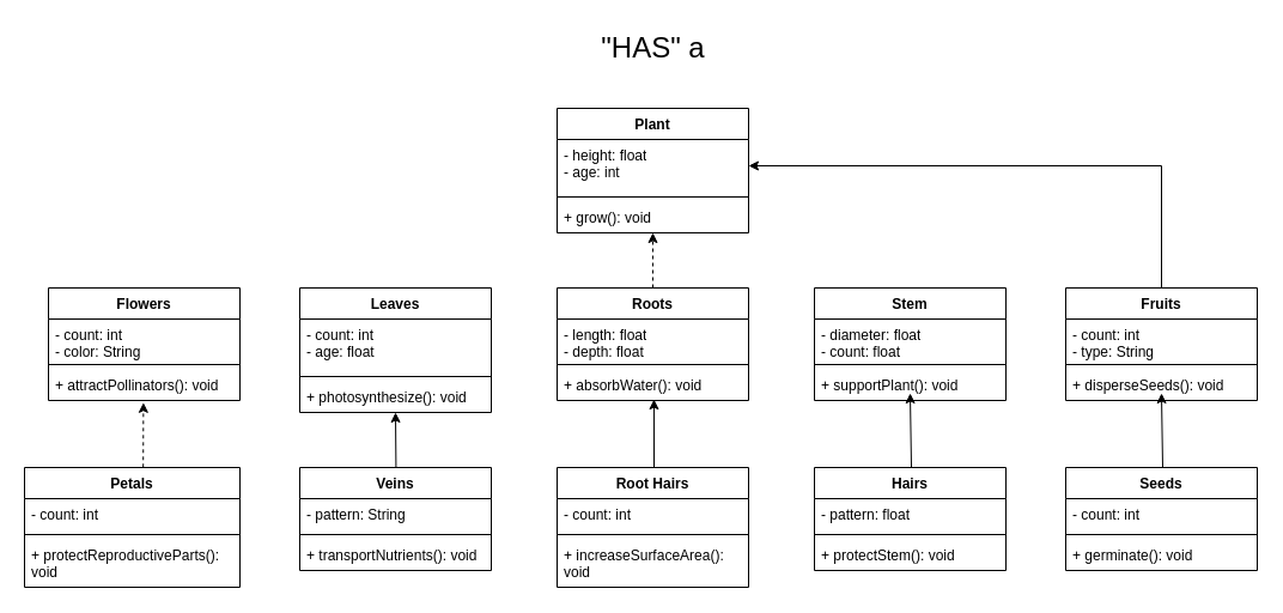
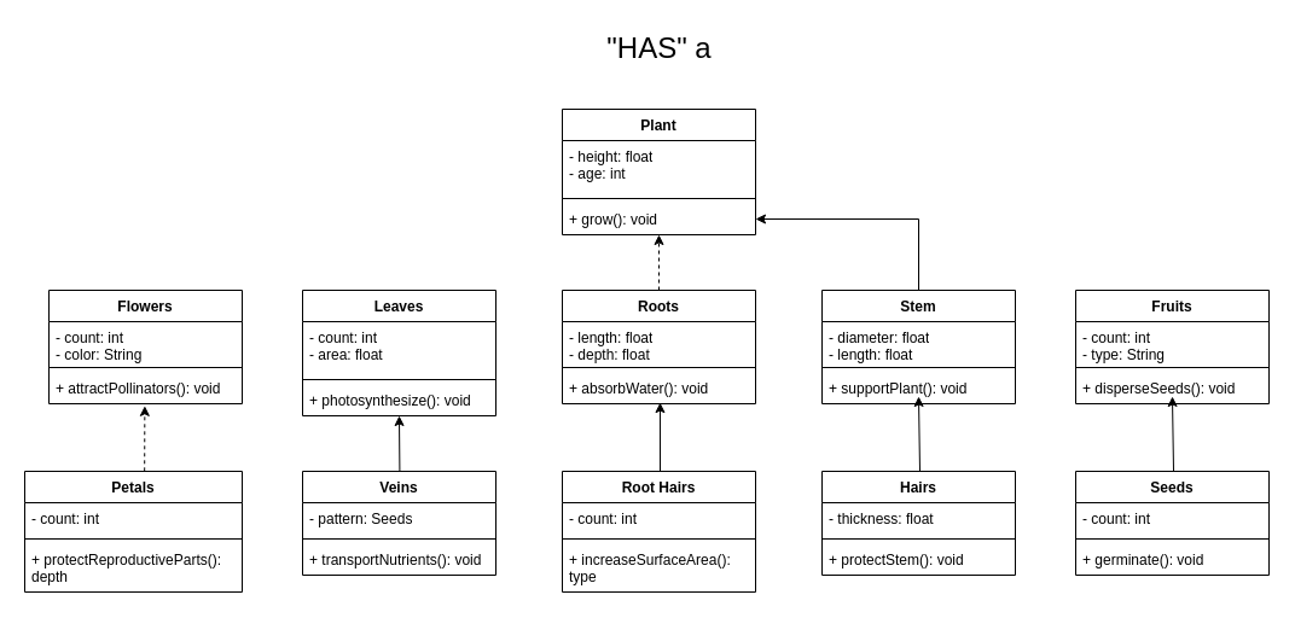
  <mxCell id="0" />
  <mxCell id="1" parent="0" />
  <mxCell id="2" value="Plant" style="swimlane;fontStyle=1;align=center;verticalAlign=top;childLayout=stackLayout;horizontal=1;startSize=26;horizontalStack=0;resizeParent=1;resizeParentMax=0;resizeLast=0;collapsible=1;marginBottom=0;whiteSpace=wrap;html=1;" vertex="1" parent="1"><mxGeometry x="465" y="90" width="160" height="104" as="geometry" /></mxCell>
  <mxCell id="3" value="- height: float&lt;div&gt;- age: int &lt;/div&gt;" style="text;strokeColor=none;fillColor=none;align=left;verticalAlign=top;spacingLeft=4;spacingRight=4;overflow=hidden;rotatable=0;points=[[0,0.5],[1,0.5]];portConstraint=eastwest;whiteSpace=wrap;html=1;" vertex="1" parent="2"><mxGeometry y="26" width="160" height="44" as="geometry" /></mxCell>
  <mxCell id="4" value="" style="line;strokeWidth=1;fillColor=none;align=left;verticalAlign=middle;spacingTop=-1;spacingLeft=3;spacingRight=3;rotatable=0;labelPosition=right;points=[];portConstraint=eastwest;strokeColor=inherit;" vertex="1" parent="2"><mxGeometry y="70" width="160" height="8" as="geometry" /></mxCell>
  <mxCell id="5" value="+ grow(): void" style="text;strokeColor=none;fillColor=none;align=left;verticalAlign=top;spacingLeft=4;spacingRight=4;overflow=hidden;rotatable=0;points=[[0,0.5],[1,0.5]];portConstraint=eastwest;whiteSpace=wrap;html=1;" vertex="1" parent="2"><mxGeometry y="78" width="160" height="26" as="geometry" /></mxCell>
  <mxCell id="6" value="Roots&lt;div&gt;&lt;br&gt;&lt;/div&gt;" style="swimlane;fontStyle=1;align=center;verticalAlign=top;childLayout=stackLayout;horizontal=1;startSize=26;horizontalStack=0;resizeParent=1;resizeParentMax=0;resizeLast=0;collapsible=1;marginBottom=0;whiteSpace=wrap;html=1;" vertex="1" parent="1"><mxGeometry x="465" y="240" width="160" height="94" as="geometry" /></mxCell>
  <mxCell id="7" value="- length: float&lt;div&gt;- depth: float&lt;br&gt;&lt;/div&gt;" style="text;strokeColor=none;fillColor=none;align=left;verticalAlign=top;spacingLeft=4;spacingRight=4;overflow=hidden;rotatable=0;points=[[0,0.5],[1,0.5]];portConstraint=eastwest;whiteSpace=wrap;html=1;" vertex="1" parent="6"><mxGeometry y="26" width="160" height="34" as="geometry" /></mxCell>
  <mxCell id="8" value="" style="line;strokeWidth=1;fillColor=none;align=left;verticalAlign=middle;spacingTop=-1;spacingLeft=3;spacingRight=3;rotatable=0;labelPosition=right;points=[];portConstraint=eastwest;strokeColor=inherit;" vertex="1" parent="6"><mxGeometry y="60" width="160" height="8" as="geometry" /></mxCell>
  <mxCell id="9" value="+ absorbWater(): void" style="text;strokeColor=none;fillColor=none;align=left;verticalAlign=top;spacingLeft=4;spacingRight=4;overflow=hidden;rotatable=0;points=[[0,0.5],[1,0.5]];portConstraint=eastwest;whiteSpace=wrap;html=1;" vertex="1" parent="6"><mxGeometry y="68" width="160" height="26" as="geometry" /></mxCell>
+ <mxCell id="10" style="edgeStyle=orthogonalEdgeStyle;rounded=0;orthogonalLoop=1;jettySize=auto;html=1;entryX=1;entryY=0.5;entryDx=0;entryDy=0;" edge="1" parent="1" source="11" target="5"><mxGeometry relative="1" as="geometry" /></mxCell>
  <mxCell id="11" value="&lt;div&gt;Stem&lt;/div&gt;" style="swimlane;fontStyle=1;align=center;verticalAlign=top;childLayout=stackLayout;horizontal=1;startSize=26;horizontalStack=0;resizeParent=1;resizeParentMax=0;resizeLast=0;collapsible=1;marginBottom=0;whiteSpace=wrap;html=1;" vertex="1" parent="1"><mxGeometry x="680" y="240" width="160" height="94" as="geometry" /></mxCell>
- <mxCell id="12" value="- diameter: float&lt;div&gt;- count: float&lt;br&gt;&lt;/div&gt;" style="text;strokeColor=none;fillColor=none;align=left;verticalAlign=top;spacingLeft=4;spacingRight=4;overflow=hidden;rotatable=0;points=[[0,0.5],[1,0.5]];portConstraint=eastwest;whiteSpace=wrap;html=1;" vertex="1" parent="11"><mxGeometry y="26" width="160" height="34" as="geometry" /></mxCell>
+ <mxCell id="12" value="- diameter: float&lt;div&gt;- length: float&lt;br&gt;&lt;/div&gt;" style="text;strokeColor=none;fillColor=none;align=left;verticalAlign=top;spacingLeft=4;spacingRight=4;overflow=hidden;rotatable=0;points=[[0,0.5],[1,0.5]];portConstraint=eastwest;whiteSpace=wrap;html=1;" vertex="1" parent="11"><mxGeometry y="26" width="160" height="34" as="geometry" /></mxCell>
  <mxCell id="13" value="" style="line;strokeWidth=1;fillColor=none;align=left;verticalAlign=middle;spacingTop=-1;spacingLeft=3;spacingRight=3;rotatable=0;labelPosition=right;points=[];portConstraint=eastwest;strokeColor=inherit;" vertex="1" parent="11"><mxGeometry y="60" width="160" height="8" as="geometry" /></mxCell>
  <mxCell id="14" value="+ supportPlant(): void" style="text;strokeColor=none;fillColor=none;align=left;verticalAlign=top;spacingLeft=4;spacingRight=4;overflow=hidden;rotatable=0;points=[[0,0.5],[1,0.5]];portConstraint=eastwest;whiteSpace=wrap;html=1;" vertex="1" parent="11"><mxGeometry y="68" width="160" height="26" as="geometry" /></mxCell>
  <mxCell id="15" value="&lt;div&gt;Leaves&lt;/div&gt;" style="swimlane;fontStyle=1;align=center;verticalAlign=top;childLayout=stackLayout;horizontal=1;startSize=26;horizontalStack=0;resizeParent=1;resizeParentMax=0;resizeLast=0;collapsible=1;marginBottom=0;whiteSpace=wrap;html=1;" vertex="1" parent="1"><mxGeometry x="250" y="240" width="160" height="104" as="geometry" /></mxCell>
- <mxCell id="16" value="- count: int&lt;br&gt;- age: float " style="text;strokeColor=none;fillColor=none;align=left;verticalAlign=top;spacingLeft=4;spacingRight=4;overflow=hidden;rotatable=0;points=[[0,0.5],[1,0.5]];portConstraint=eastwest;whiteSpace=wrap;html=1;" vertex="1" parent="15"><mxGeometry y="26" width="160" height="44" as="geometry" /></mxCell>
+ <mxCell id="16" value="- count: int&lt;br&gt;- area: float " style="text;strokeColor=none;fillColor=none;align=left;verticalAlign=top;spacingLeft=4;spacingRight=4;overflow=hidden;rotatable=0;points=[[0,0.5],[1,0.5]];portConstraint=eastwest;whiteSpace=wrap;html=1;" vertex="1" parent="15"><mxGeometry y="26" width="160" height="44" as="geometry" /></mxCell>
  <mxCell id="17" value="" style="line;strokeWidth=1;fillColor=none;align=left;verticalAlign=middle;spacingTop=-1;spacingLeft=3;spacingRight=3;rotatable=0;labelPosition=right;points=[];portConstraint=eastwest;strokeColor=inherit;" vertex="1" parent="15"><mxGeometry y="70" width="160" height="8" as="geometry" /></mxCell>
  <mxCell id="18" value="+ photosynthesize(): void" style="text;strokeColor=none;fillColor=none;align=left;verticalAlign=top;spacingLeft=4;spacingRight=4;overflow=hidden;rotatable=0;points=[[0,0.5],[1,0.5]];portConstraint=eastwest;whiteSpace=wrap;html=1;" vertex="1" parent="15"><mxGeometry y="78" width="160" height="26" as="geometry" /></mxCell>
  <mxCell id="19" value="&lt;div&gt;Flowers&lt;/div&gt;" style="swimlane;fontStyle=1;align=center;verticalAlign=top;childLayout=stackLayout;horizontal=1;startSize=26;horizontalStack=0;resizeParent=1;resizeParentMax=0;resizeLast=0;collapsible=1;marginBottom=0;whiteSpace=wrap;html=1;" vertex="1" parent="1"><mxGeometry x="40" y="240" width="160" height="94" as="geometry" /></mxCell>
  <mxCell id="20" value="- count: int&lt;div&gt;- color: String&lt;br&gt;&lt;/div&gt;" style="text;strokeColor=none;fillColor=none;align=left;verticalAlign=top;spacingLeft=4;spacingRight=4;overflow=hidden;rotatable=0;points=[[0,0.5],[1,0.5]];portConstraint=eastwest;whiteSpace=wrap;html=1;" vertex="1" parent="19"><mxGeometry y="26" width="160" height="34" as="geometry" /></mxCell>
  <mxCell id="21" value="" style="line;strokeWidth=1;fillColor=none;align=left;verticalAlign=middle;spacingTop=-1;spacingLeft=3;spacingRight=3;rotatable=0;labelPosition=right;points=[];portConstraint=eastwest;strokeColor=inherit;" vertex="1" parent="19"><mxGeometry y="60" width="160" height="8" as="geometry" /></mxCell>
  <mxCell id="22" value="+ attractPollinators(): void" style="text;strokeColor=none;fillColor=none;align=left;verticalAlign=top;spacingLeft=4;spacingRight=4;overflow=hidden;rotatable=0;points=[[0,0.5],[1,0.5]];portConstraint=eastwest;whiteSpace=wrap;html=1;" vertex="1" parent="19"><mxGeometry y="68" width="160" height="26" as="geometry" /></mxCell>
- <mxCell id="23" style="edgeStyle=orthogonalEdgeStyle;rounded=0;orthogonalLoop=1;jettySize=auto;html=1;entryX=1;entryY=0.5;entryDx=0;entryDy=0;" edge="1" parent="1" source="24" target="3"><mxGeometry relative="1" as="geometry" /></mxCell>
  <mxCell id="24" value="&lt;div&gt;Fruits&lt;/div&gt;" style="swimlane;fontStyle=1;align=center;verticalAlign=top;childLayout=stackLayout;horizontal=1;startSize=26;horizontalStack=0;resizeParent=1;resizeParentMax=0;resizeLast=0;collapsible=1;marginBottom=0;whiteSpace=wrap;html=1;" vertex="1" parent="1"><mxGeometry x="890" y="240" width="160" height="94" as="geometry" /></mxCell>
  <mxCell id="25" value="- count: int&lt;div&gt;- type: String&amp;nbsp;&lt;br&gt;&lt;/div&gt;" style="text;strokeColor=none;fillColor=none;align=left;verticalAlign=top;spacingLeft=4;spacingRight=4;overflow=hidden;rotatable=0;points=[[0,0.5],[1,0.5]];portConstraint=eastwest;whiteSpace=wrap;html=1;" vertex="1" parent="24"><mxGeometry y="26" width="160" height="34" as="geometry" /></mxCell>
  <mxCell id="26" value="" style="line;strokeWidth=1;fillColor=none;align=left;verticalAlign=middle;spacingTop=-1;spacingLeft=3;spacingRight=3;rotatable=0;labelPosition=right;points=[];portConstraint=eastwest;strokeColor=inherit;" vertex="1" parent="24"><mxGeometry y="60" width="160" height="8" as="geometry" /></mxCell>
  <mxCell id="27" value="+ disperseSeeds(): void" style="text;strokeColor=none;fillColor=none;align=left;verticalAlign=top;spacingLeft=4;spacingRight=4;overflow=hidden;rotatable=0;points=[[0,0.5],[1,0.5]];portConstraint=eastwest;whiteSpace=wrap;html=1;" vertex="1" parent="24"><mxGeometry y="68" width="160" height="26" as="geometry" /></mxCell>
  <mxCell id="28" value="&lt;div&gt;Seeds&lt;/div&gt;" style="swimlane;fontStyle=1;align=center;verticalAlign=top;childLayout=stackLayout;horizontal=1;startSize=26;horizontalStack=0;resizeParent=1;resizeParentMax=0;resizeLast=0;collapsible=1;marginBottom=0;whiteSpace=wrap;html=1;" vertex="1" parent="1"><mxGeometry x="890" y="390" width="160" height="86" as="geometry" /></mxCell>
  <mxCell id="29" value="- count: int" style="text;strokeColor=none;fillColor=none;align=left;verticalAlign=top;spacingLeft=4;spacingRight=4;overflow=hidden;rotatable=0;points=[[0,0.5],[1,0.5]];portConstraint=eastwest;whiteSpace=wrap;html=1;" vertex="1" parent="28"><mxGeometry y="26" width="160" height="26" as="geometry" /></mxCell>
  <mxCell id="30" value="" style="line;strokeWidth=1;fillColor=none;align=left;verticalAlign=middle;spacingTop=-1;spacingLeft=3;spacingRight=3;rotatable=0;labelPosition=right;points=[];portConstraint=eastwest;strokeColor=inherit;" vertex="1" parent="28"><mxGeometry y="52" width="160" height="8" as="geometry" /></mxCell>
  <mxCell id="31" value="+ germinate(): void" style="text;strokeColor=none;fillColor=none;align=left;verticalAlign=top;spacingLeft=4;spacingRight=4;overflow=hidden;rotatable=0;points=[[0,0.5],[1,0.5]];portConstraint=eastwest;whiteSpace=wrap;html=1;" vertex="1" parent="28"><mxGeometry y="60" width="160" height="26" as="geometry" /></mxCell>
  <mxCell id="32" value="&lt;div&gt;Petals&lt;/div&gt;" style="swimlane;fontStyle=1;align=center;verticalAlign=top;childLayout=stackLayout;horizontal=1;startSize=26;horizontalStack=0;resizeParent=1;resizeParentMax=0;resizeLast=0;collapsible=1;marginBottom=0;whiteSpace=wrap;html=1;" vertex="1" parent="1"><mxGeometry x="20" y="390" width="180" height="100" as="geometry" /></mxCell>
  <mxCell id="33" value="- count: int " style="text;strokeColor=none;fillColor=none;align=left;verticalAlign=top;spacingLeft=4;spacingRight=4;overflow=hidden;rotatable=0;points=[[0,0.5],[1,0.5]];portConstraint=eastwest;whiteSpace=wrap;html=1;" vertex="1" parent="32"><mxGeometry y="26" width="180" height="26" as="geometry" /></mxCell>
  <mxCell id="34" value="" style="line;strokeWidth=1;fillColor=none;align=left;verticalAlign=middle;spacingTop=-1;spacingLeft=3;spacingRight=3;rotatable=0;labelPosition=right;points=[];portConstraint=eastwest;strokeColor=inherit;" vertex="1" parent="32"><mxGeometry y="52" width="180" height="8" as="geometry" /></mxCell>
- <mxCell id="35" value="+ protectReproductiveParts(): void" style="text;strokeColor=none;fillColor=none;align=left;verticalAlign=top;spacingLeft=4;spacingRight=4;overflow=hidden;rotatable=0;points=[[0,0.5],[1,0.5]];portConstraint=eastwest;whiteSpace=wrap;html=1;" vertex="1" parent="32"><mxGeometry y="60" width="180" height="40" as="geometry" /></mxCell>
+ <mxCell id="35" value="+ protectReproductiveParts(): depth" style="text;strokeColor=none;fillColor=none;align=left;verticalAlign=top;spacingLeft=4;spacingRight=4;overflow=hidden;rotatable=0;points=[[0,0.5],[1,0.5]];portConstraint=eastwest;whiteSpace=wrap;html=1;" vertex="1" parent="32"><mxGeometry y="60" width="180" height="40" as="geometry" /></mxCell>
  <mxCell id="36" value="&lt;div&gt;Root Hairs&lt;/div&gt;" style="swimlane;fontStyle=1;align=center;verticalAlign=top;childLayout=stackLayout;horizontal=1;startSize=26;horizontalStack=0;resizeParent=1;resizeParentMax=0;resizeLast=0;collapsible=1;marginBottom=0;whiteSpace=wrap;html=1;" vertex="1" parent="1"><mxGeometry x="465" y="390" width="160" height="100" as="geometry" /></mxCell>
  <mxCell id="37" value="- count: int" style="text;strokeColor=none;fillColor=none;align=left;verticalAlign=top;spacingLeft=4;spacingRight=4;overflow=hidden;rotatable=0;points=[[0,0.5],[1,0.5]];portConstraint=eastwest;whiteSpace=wrap;html=1;" vertex="1" parent="36"><mxGeometry y="26" width="160" height="26" as="geometry" /></mxCell>
  <mxCell id="38" value="" style="line;strokeWidth=1;fillColor=none;align=left;verticalAlign=middle;spacingTop=-1;spacingLeft=3;spacingRight=3;rotatable=0;labelPosition=right;points=[];portConstraint=eastwest;strokeColor=inherit;" vertex="1" parent="36"><mxGeometry y="52" width="160" height="8" as="geometry" /></mxCell>
- <mxCell id="39" value="+ increaseSurfaceArea(): void " style="text;strokeColor=none;fillColor=none;align=left;verticalAlign=top;spacingLeft=4;spacingRight=4;overflow=hidden;rotatable=0;points=[[0,0.5],[1,0.5]];portConstraint=eastwest;whiteSpace=wrap;html=1;" vertex="1" parent="36"><mxGeometry y="60" width="160" height="40" as="geometry" /></mxCell>
+ <mxCell id="39" value="+ increaseSurfaceArea(): type " style="text;strokeColor=none;fillColor=none;align=left;verticalAlign=top;spacingLeft=4;spacingRight=4;overflow=hidden;rotatable=0;points=[[0,0.5],[1,0.5]];portConstraint=eastwest;whiteSpace=wrap;html=1;" vertex="1" parent="36"><mxGeometry y="60" width="160" height="40" as="geometry" /></mxCell>
  <mxCell id="40" value="&lt;div&gt;Veins&lt;/div&gt;" style="swimlane;fontStyle=1;align=center;verticalAlign=top;childLayout=stackLayout;horizontal=1;startSize=26;horizontalStack=0;resizeParent=1;resizeParentMax=0;resizeLast=0;collapsible=1;marginBottom=0;whiteSpace=wrap;html=1;" vertex="1" parent="1"><mxGeometry x="250" y="390" width="160" height="86" as="geometry" /></mxCell>
- <mxCell id="41" value="- pattern: String" style="text;strokeColor=none;fillColor=none;align=left;verticalAlign=top;spacingLeft=4;spacingRight=4;overflow=hidden;rotatable=0;points=[[0,0.5],[1,0.5]];portConstraint=eastwest;whiteSpace=wrap;html=1;" vertex="1" parent="40"><mxGeometry y="26" width="160" height="26" as="geometry" /></mxCell>
+ <mxCell id="41" value="- pattern: Seeds" style="text;strokeColor=none;fillColor=none;align=left;verticalAlign=top;spacingLeft=4;spacingRight=4;overflow=hidden;rotatable=0;points=[[0,0.5],[1,0.5]];portConstraint=eastwest;whiteSpace=wrap;html=1;" vertex="1" parent="40"><mxGeometry y="26" width="160" height="26" as="geometry" /></mxCell>
  <mxCell id="42" value="" style="line;strokeWidth=1;fillColor=none;align=left;verticalAlign=middle;spacingTop=-1;spacingLeft=3;spacingRight=3;rotatable=0;labelPosition=right;points=[];portConstraint=eastwest;strokeColor=inherit;" vertex="1" parent="40"><mxGeometry y="52" width="160" height="8" as="geometry" /></mxCell>
  <mxCell id="43" value="+ transportNutrients(): void" style="text;strokeColor=none;fillColor=none;align=left;verticalAlign=top;spacingLeft=4;spacingRight=4;overflow=hidden;rotatable=0;points=[[0,0.5],[1,0.5]];portConstraint=eastwest;whiteSpace=wrap;html=1;" vertex="1" parent="40"><mxGeometry y="60" width="160" height="26" as="geometry" /></mxCell>
  <mxCell id="44" value="&lt;div&gt;Hairs&lt;/div&gt;" style="swimlane;fontStyle=1;align=center;verticalAlign=top;childLayout=stackLayout;horizontal=1;startSize=26;horizontalStack=0;resizeParent=1;resizeParentMax=0;resizeLast=0;collapsible=1;marginBottom=0;whiteSpace=wrap;html=1;" vertex="1" parent="1"><mxGeometry x="680" y="390" width="160" height="86" as="geometry" /></mxCell>
- <mxCell id="45" value="- pattern: float" style="text;strokeColor=none;fillColor=none;align=left;verticalAlign=top;spacingLeft=4;spacingRight=4;overflow=hidden;rotatable=0;points=[[0,0.5],[1,0.5]];portConstraint=eastwest;whiteSpace=wrap;html=1;" vertex="1" parent="44"><mxGeometry y="26" width="160" height="26" as="geometry" /></mxCell>
+ <mxCell id="45" value="- thickness: float" style="text;strokeColor=none;fillColor=none;align=left;verticalAlign=top;spacingLeft=4;spacingRight=4;overflow=hidden;rotatable=0;points=[[0,0.5],[1,0.5]];portConstraint=eastwest;whiteSpace=wrap;html=1;" vertex="1" parent="44"><mxGeometry y="26" width="160" height="26" as="geometry" /></mxCell>
  <mxCell id="46" value="" style="line;strokeWidth=1;fillColor=none;align=left;verticalAlign=middle;spacingTop=-1;spacingLeft=3;spacingRight=3;rotatable=0;labelPosition=right;points=[];portConstraint=eastwest;strokeColor=inherit;" vertex="1" parent="44"><mxGeometry y="52" width="160" height="8" as="geometry" /></mxCell>
  <mxCell id="47" value="+ protectStem(): void" style="text;strokeColor=none;fillColor=none;align=left;verticalAlign=top;spacingLeft=4;spacingRight=4;overflow=hidden;rotatable=0;points=[[0,0.5],[1,0.5]];portConstraint=eastwest;whiteSpace=wrap;html=1;" vertex="1" parent="44"><mxGeometry y="60" width="160" height="26" as="geometry" /></mxCell>
  <mxCell id="48" value="" style="endArrow=classic;html=1;rounded=0;exitX=0.551;exitY=-0.002;exitDx=0;exitDy=0;entryX=0.496;entryY=1.07;entryDx=0;entryDy=0;entryPerimeter=0;exitPerimeter=0;dashed=1;" edge="1" parent="1" source="32" target="22"><mxGeometry width="50" height="50" relative="1" as="geometry"><mxPoint x="530" y="360" as="sourcePoint" /><mxPoint y="340" as="targetPoint" x="120" /></mxGeometry></mxCell>
  <mxCell id="49" value="" style="endArrow=classic;html=1;rounded=0;exitX=0.5;exitY=0;exitDx=0;exitDy=0;entryX=0.5;entryY=1;entryDx=0;entryDy=0;" edge="1" parent="1" target="15"><mxGeometry width="50" height="50" relative="1" as="geometry"><mxPoint x="330.41" y="390" as="sourcePoint" /><mxPoint x="330" y="350" as="targetPoint" /></mxGeometry></mxCell>
  <mxCell id="50" value="" style="endArrow=classic;html=1;rounded=0;exitX=0.5;exitY=0;exitDx=0;exitDy=0;entryX=0.506;entryY=0.965;entryDx=0;entryDy=0;entryPerimeter=0;" edge="1" parent="1" target="9"><mxGeometry width="50" height="50" relative="1" as="geometry"><mxPoint x="546" y="390" as="sourcePoint" /><mxPoint x="545" y="340" as="targetPoint" /></mxGeometry></mxCell>
  <mxCell id="51" value="" style="endArrow=classic;html=1;rounded=0;exitX=0.5;exitY=0;exitDx=0;exitDy=0;entryX=0.496;entryY=1.07;entryDx=0;entryDy=0;entryPerimeter=0;" edge="1" parent="1"><mxGeometry width="50" height="50" relative="1" as="geometry"><mxPoint x="761" y="390" as="sourcePoint" /><mxPoint x="760" y="328" as="targetPoint" /></mxGeometry></mxCell>
  <mxCell id="52" value="" style="endArrow=classic;html=1;rounded=0;exitX=0.5;exitY=0;exitDx=0;exitDy=0;entryX=0.496;entryY=1.07;entryDx=0;entryDy=0;entryPerimeter=0;" edge="1" parent="1"><mxGeometry width="50" height="50" relative="1" as="geometry"><mxPoint x="971" y="390" as="sourcePoint" /><mxPoint x="970" y="328" as="targetPoint" /></mxGeometry></mxCell>
  <mxCell id="53" value="" style="endArrow=classic;html=1;rounded=0;exitX=0.5;exitY=0;exitDx=0;exitDy=0;entryX=0.5;entryY=1;entryDx=0;entryDy=0;dashed=1;" edge="1" parent="1" source="6" target="2"><mxGeometry width="50" height="50" relative="1" as="geometry"><mxPoint x="545" y="238" as="sourcePoint" /><mxPoint x="545" y="200" as="targetPoint" /></mxGeometry></mxCell>
  <mxCell id="54" value="&lt;font style=&quot;font-size: 24px;&quot;&gt;&quot;HAS&quot; a&lt;/font&gt;" style="text;html=1;align=center;verticalAlign=middle;resizable=0;points=[];autosize=1;strokeColor=none;fillColor=none;" vertex="1" parent="1"><mxGeometry x="490" y="20" width="110" height="40" as="geometry" /></mxCell>
